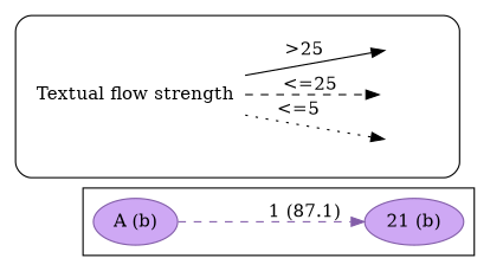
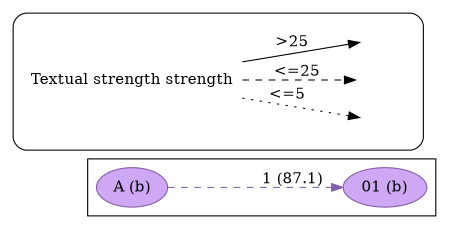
  strict digraph {
    rankdir=LR
    node [style=invis]
    edge [style=dashed]
    n1 [color="#835da9" fillcolor="#CEA8F4" label="A (b)" style=filled]
-   n2 [color="#835da9" fillcolor="#CEA8F4" label="21 (b)" style=filled]
-   n3 [label="Textual flow strength" shape=plaintext style=""]
+   n2 [color="#835da9" fillcolor="#CEA8F4" label="01 (b)" style=filled]
+   n3 [label="Textual strength strength" shape=plaintext style=""]
    leg_e1 [fixedsize=True height=0.2]
    leg_e2 [fixedsize=True height=0.2]
    leg_e3 [fixedsize=True height=0.2]
    subgraph cluster_1 {
      n1
      n2
    }
    subgraph cluster_2 {
      style=rounded
      n3
      leg_e1
      leg_e2
      leg_e3
    }
    n1 -> n2 [color="#835da9" label="1 (87.1)"]
    n3 -> leg_e1 [label="<=5  " style=dotted]
    n3 -> leg_e2 [label="  <=25"]
    n3 -> leg_e3 [label=">25" style=solid]
  }
